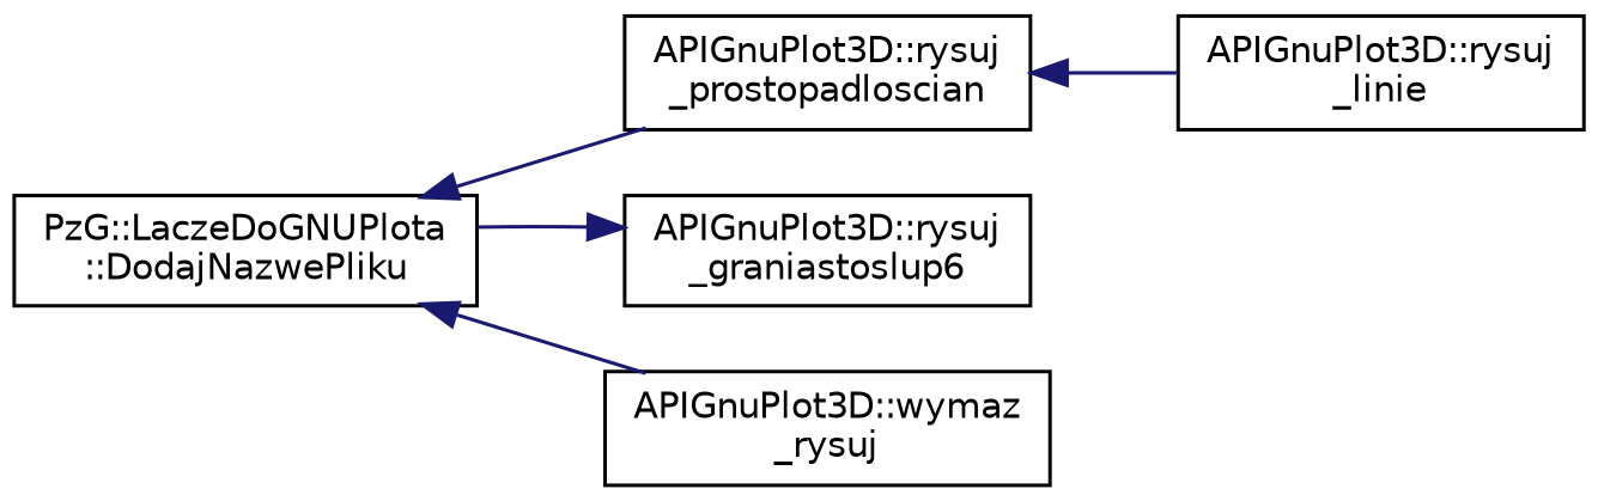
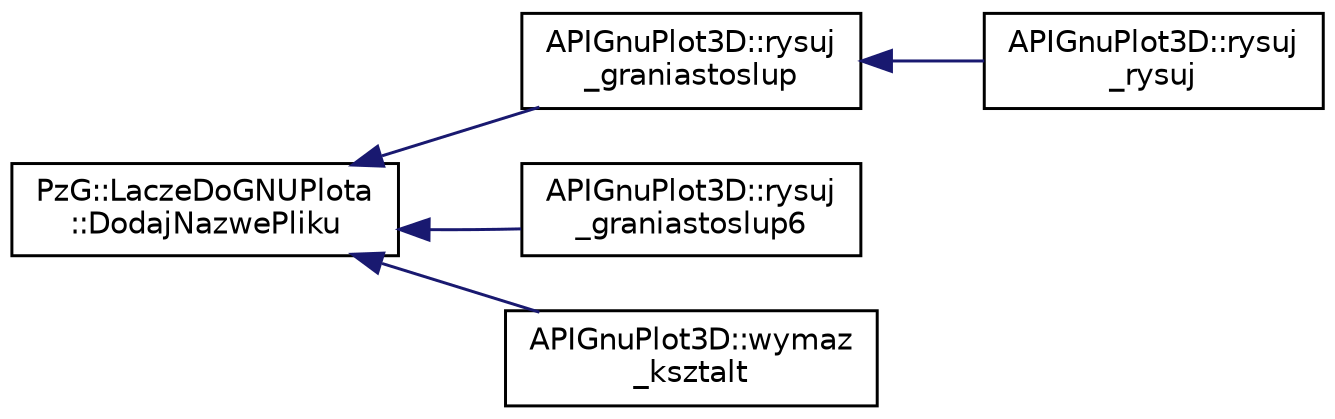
  digraph {
    rankdir=LR
    node [color=black fillcolor=white fontname=Helvetica fontsize=10 shape=record style=filled]
    edge [color=midnightblue dir=back fontname=Helvetica fontsize=10 labelfontname=Helvetica labelfontsize=10 style=solid]
    n1 [height=0.2 label="PzG::LaczeDoGNUPlota\l::DodajNazwePliku" width=0.4]
-   n2 [height=0.2 label="APIGnuPlot3D::rysuj\l_prostopadloscian" width=0.4]
+   n2 [height=0.2 label="APIGnuPlot3D::rysuj\l_graniastoslup" width=0.4]
    n3 [height=0.2 label="APIGnuPlot3D::rysuj\l_graniastoslup6" width=0.4]
-   n4 [height=0.2 label="APIGnuPlot3D::wymaz\l_rysuj" width=0.4]
-   n5 [height=0.2 label="APIGnuPlot3D::rysuj\l_linie" width=0.4]
+   n4 [height=0.2 label="APIGnuPlot3D::wymaz\l_ksztalt" width=0.4]
+   n5 [height=0.2 label="APIGnuPlot3D::rysuj\l_rysuj" width=0.4]
    n1 -> n2
-   n3 -> n1
+   n1 -> n3
    n1 -> n4
    n2 -> n5
  }
